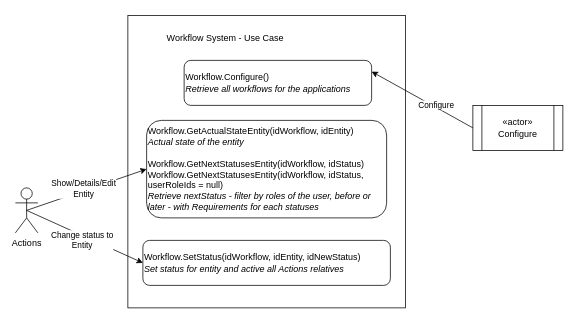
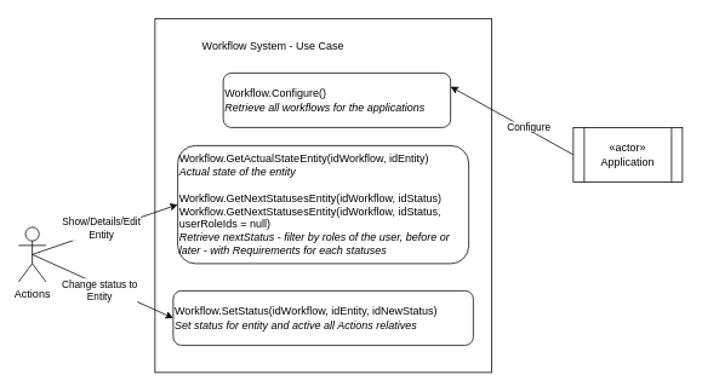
  <mxCell id="0" />
  <mxCell id="1" parent="0" />
  <mxCell id="2" value="" style="rounded=0;whiteSpace=wrap;html=1;" vertex="1" parent="1"><mxGeometry x="170" y="20" width="370" height="390" as="geometry" /></mxCell>
  <mxCell id="3" value="Actions" style="shape=umlActor;verticalLabelPosition=bottom;labelBackgroundColor=#ffffff;verticalAlign=top;html=1;outlineConnect=0;" vertex="1" parent="1"><mxGeometry x="20" y="250" width="30" height="60" as="geometry" /></mxCell>
- <mxCell id="4" value="«actor»&lt;br&gt;Configure" style="shape=process;whiteSpace=wrap;html=1;backgroundOutline=1;" vertex="1" parent="1"><mxGeometry x="630" y="140" width="120" height="60" as="geometry" /></mxCell>
+ <mxCell id="4" value="«actor»&lt;br&gt;Application" style="shape=process;whiteSpace=wrap;html=1;backgroundOutline=1;" vertex="1" parent="1"><mxGeometry x="630" y="140" width="120" height="60" as="geometry" /></mxCell>
  <mxCell id="5" value="Workflow.Configure()&lt;br&gt;&lt;i&gt;Retrieve all workflows for the applications&lt;/i&gt;" style="rounded=1;whiteSpace=wrap;html=1;align=left;" vertex="1" parent="1"><mxGeometry x="245" y="80" width="250" height="60" as="geometry" /></mxCell>
  <mxCell id="6" value="" style="endArrow=classic;html=1;exitX=0;exitY=0.5;exitDx=0;exitDy=0;entryX=1;entryY=0.25;entryDx=0;entryDy=0;" edge="1" parent="1" source="4" target="5"><mxGeometry width="50" height="50" relative="1" as="geometry"><mxPoint x="400" y="240" as="sourcePoint" /><mxPoint x="450" y="190" as="targetPoint" /></mxGeometry></mxCell>
  <mxCell id="7" value="Configure" style="edgeLabel;html=1;align=center;verticalAlign=middle;resizable=0;points=[];" vertex="1" connectable="0" parent="6"><mxGeometry x="0.377" y="1" relative="1" as="geometry"><mxPoint x="43.15" y="20.6" as="offset" /></mxGeometry></mxCell>
  <mxCell id="8" value="Workflow System - Use Case" style="text;html=1;strokeColor=none;fillColor=none;align=center;verticalAlign=middle;whiteSpace=wrap;rounded=0;" vertex="1" parent="1"><mxGeometry x="205" y="40" width="190" height="20" as="geometry" /></mxCell>
  <mxCell id="9" value="Workflow.GetActualStateEntity(idWorkflow,&amp;nbsp;idEntity)&lt;br&gt;&lt;i&gt;Actual state of the entity&lt;/i&gt;&lt;br&gt;&lt;br&gt;Workflow.GetNextStatusesEntity(idWorkflow, idStatus)&lt;br&gt;Workflow.GetNextStatusesEntity(idWorkflow, idStatus, userRoleIds = null)&lt;br&gt;&lt;i&gt;Retrieve nextStatus - filter by roles of the user, before or later - with Requirements for each statuses&lt;/i&gt;" style="rounded=1;whiteSpace=wrap;html=1;align=left;" vertex="1" parent="1"><mxGeometry x="195" y="160" width="320" height="130" as="geometry" /></mxCell>
  <mxCell id="10" value="" style="endArrow=classic;html=1;exitX=0.5;exitY=0.5;exitDx=0;exitDy=0;exitPerimeter=0;entryX=0;entryY=0.5;entryDx=0;entryDy=0;" edge="1" parent="1" source="3" target="9"><mxGeometry width="50" height="50" relative="1" as="geometry"><mxPoint x="440" y="240" as="sourcePoint" /><mxPoint x="490" y="190" as="targetPoint" /></mxGeometry></mxCell>
  <mxCell id="11" value="Show/Details/Edit&lt;br&gt;Entity" style="edgeLabel;html=1;align=center;verticalAlign=middle;resizable=0;points=[];" vertex="1" connectable="0" parent="10"><mxGeometry x="-0.316" y="-1" relative="1" as="geometry"><mxPoint x="19.83" y="-12.09" as="offset" /></mxGeometry></mxCell>
  <mxCell id="12" value="" style="endArrow=classic;html=1;exitX=0.5;exitY=0.5;exitDx=0;exitDy=0;exitPerimeter=0;entryX=0;entryY=0.5;entryDx=0;entryDy=0;" edge="1" parent="1" source="3" target="14"><mxGeometry width="50" height="50" relative="1" as="geometry"><mxPoint x="45" y="70" as="sourcePoint" /><mxPoint x="205" y="235" as="targetPoint" /></mxGeometry></mxCell>
  <mxCell id="13" value="Change status to&lt;br&gt;Entity" style="edgeLabel;html=1;align=center;verticalAlign=middle;resizable=0;points=[];" vertex="1" connectable="0" parent="12"><mxGeometry x="-0.316" y="-1" relative="1" as="geometry"><mxPoint x="21.3" y="15.08" as="offset" /></mxGeometry></mxCell>
  <mxCell id="14" value="Workflow.SetStatus(idWorkflow, idEntity, idNewStatus)&lt;br&gt;&lt;i&gt;Set status for entity and active all Actions relatives&lt;/i&gt;" style="rounded=1;whiteSpace=wrap;html=1;align=left;" vertex="1" parent="1"><mxGeometry x="190" y="320" width="330" height="60" as="geometry" /></mxCell>
